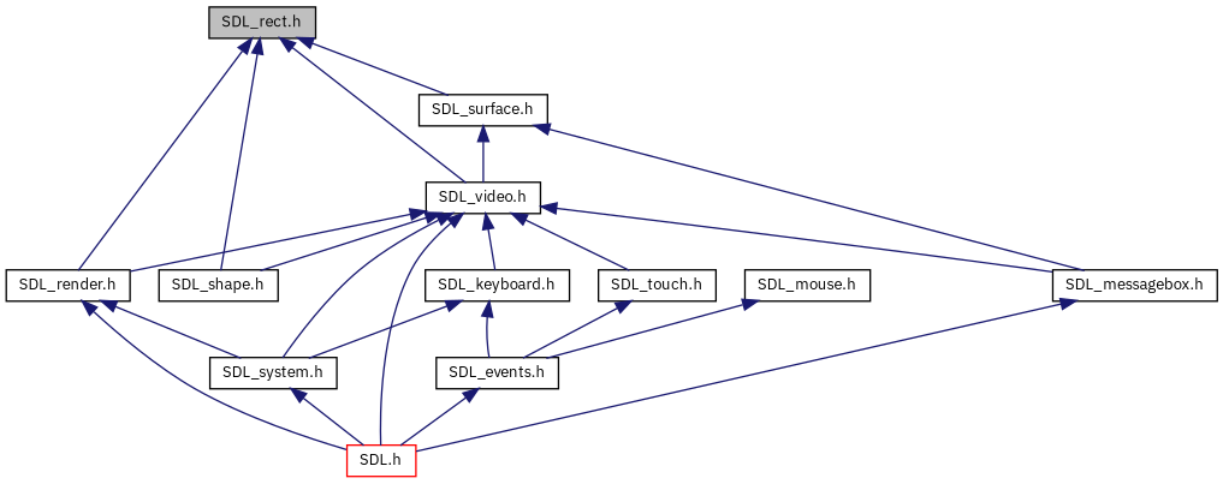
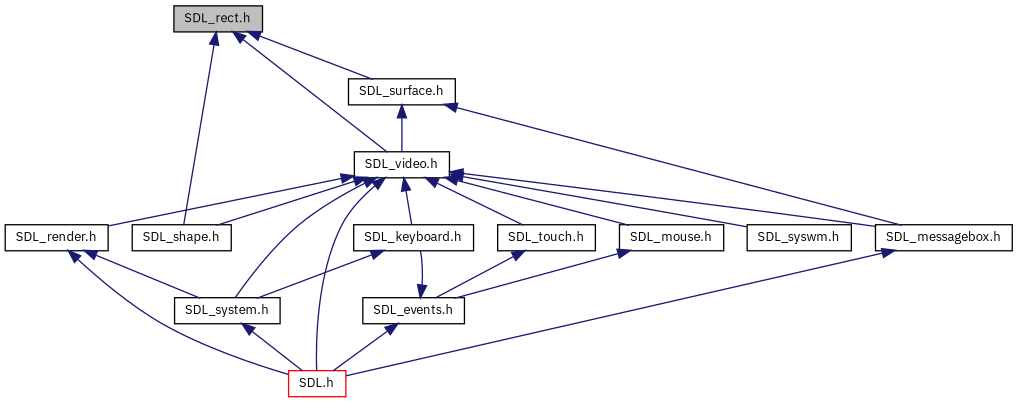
  digraph {
    fontname="IBM Plex Sans"
    node [color=black fillcolor=white fontname="IBM Plex Sans" fontsize=10 shape=record style=filled]
    edge [color=midnightblue dir=back fontname="IBM Plex Sans" fontsize=10 labelfontname=FreeSans labelfontsize=10 style=solid]
    n1 [fillcolor=grey75 fontcolor=black height=0.2 label="SDL_rect.h" width=0.4]
    n2 [height=0.2 label="SDL_video.h" width=0.4]
    n3 [height=0.2 label="SDL_render.h" width=0.4]
    n4 [height=0.2 label="SDL_shape.h" width=0.4]
    n5 [height=0.2 label="SDL_surface.h" width=0.4]
    n6 [color=red height=0.2 label="SDL.h" width=0.4]
    n7 [height=0.2 label="SDL_keyboard.h" width=0.4]
    n8 [height=0.2 label="SDL_system.h" width=0.4]
    n9 [height=0.2 label="SDL_mouse.h" width=0.4]
    n10 [height=0.2 label="SDL_touch.h" width=0.4]
    n11 [height=0.2 label="SDL_messagebox.h" width=0.4]
+   n12 [height=0.2 label="SDL_syswm.h" width=0.4]
    n13 [height=0.2 label="SDL_events.h" width=0.4]
    n1 -> n2
-   n1 -> n3
    n1 -> n4
    n1 -> n5
    n2 -> n3
    n2 -> n4
    n2 -> n6
    n2 -> n7
    n2 -> n8
+   n2 -> n9
    n2 -> n10
    n2 -> n11
+   n2 -> n12
    n3 -> n6
    n3 -> n8
    n5 -> n2
    n5 -> n11
    n7 -> n8
-   n7 -> n13
+   n13 -> n7
    n8 -> n6
    n9 -> n13
    n10 -> n13
    n11 -> n6
    n13 -> n6
  }
